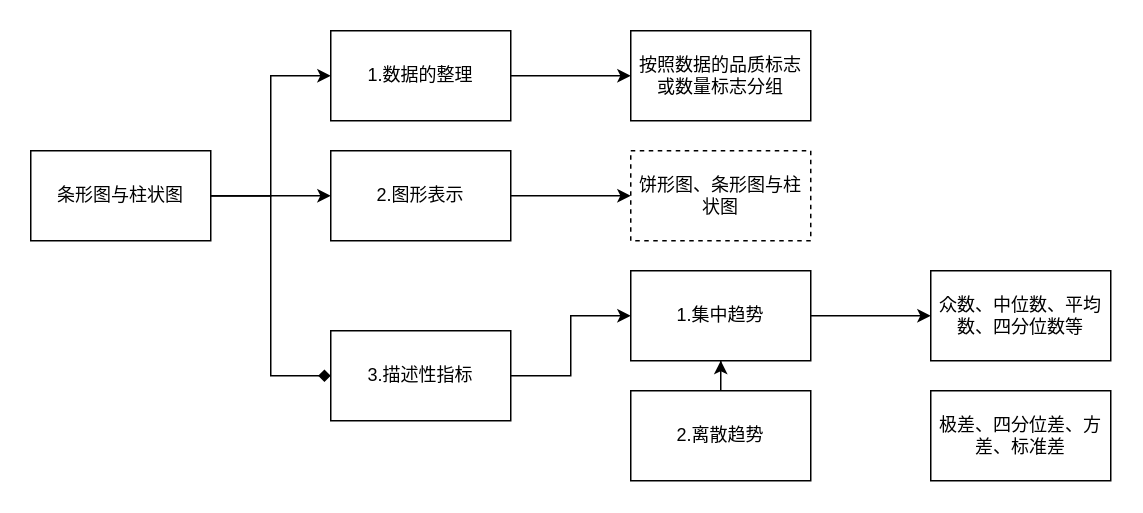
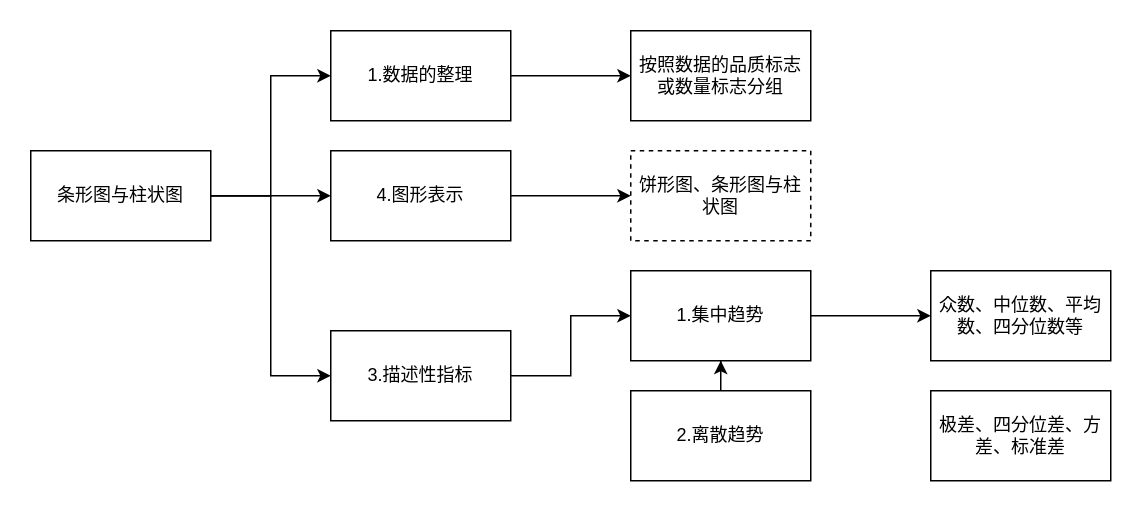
  <mxCell id="0" />
  <mxCell id="1" parent="0" />
  <mxCell id="2" value="" style="edgeStyle=orthogonalEdgeStyle;rounded=0;orthogonalLoop=1;jettySize=auto;html=1;" edge="1" parent="1" source="5" target="7"><mxGeometry relative="1" as="geometry" /></mxCell>
  <mxCell id="3" style="edgeStyle=orthogonalEdgeStyle;rounded=0;orthogonalLoop=1;jettySize=auto;html=1;entryX=0;entryY=0.5;entryDx=0;entryDy=0;" edge="1" parent="1" source="5" target="9"><mxGeometry relative="1" as="geometry" /></mxCell>
- <mxCell id="4" style="edgeStyle=orthogonalEdgeStyle;rounded=0;orthogonalLoop=1;jettySize=auto;html=1;entryX=0;entryY=0.5;entryDx=0;entryDy=0;endArrow=diamond;" edge="1" parent="1" source="5" target="11"><mxGeometry relative="1" as="geometry" /></mxCell>
+ <mxCell id="4" style="edgeStyle=orthogonalEdgeStyle;rounded=0;orthogonalLoop=1;jettySize=auto;html=1;entryX=0;entryY=0.5;entryDx=0;entryDy=0;" edge="1" parent="1" source="5" target="11"><mxGeometry relative="1" as="geometry" /></mxCell>
  <mxCell id="5" value="条形图与柱状图" style="rounded=0;whiteSpace=wrap;html=1;" vertex="1" parent="1"><mxGeometry x="20" y="100" width="120" height="60" as="geometry" /></mxCell>
  <mxCell id="6" value="" style="edgeStyle=orthogonalEdgeStyle;rounded=0;orthogonalLoop=1;jettySize=auto;html=1;" edge="1" parent="1" source="7" target="16"><mxGeometry relative="1" as="geometry" /></mxCell>
- <mxCell id="7" value="2.图形表示" style="rounded=0;whiteSpace=wrap;html=1;" vertex="1" parent="1"><mxGeometry x="220" y="100" width="120" height="60" as="geometry" /></mxCell>
+ <mxCell id="7" value="4.图形表示" style="rounded=0;whiteSpace=wrap;html=1;" vertex="1" parent="1"><mxGeometry x="220" y="100" width="120" height="60" as="geometry" /></mxCell>
  <mxCell id="8" value="" style="edgeStyle=orthogonalEdgeStyle;rounded=0;orthogonalLoop=1;jettySize=auto;html=1;" edge="1" parent="1" source="9" target="17"><mxGeometry relative="1" as="geometry" /></mxCell>
  <mxCell id="9" value="1.数据的整理" style="rounded=0;whiteSpace=wrap;html=1;" vertex="1" parent="1"><mxGeometry x="220" y="20" width="120" height="60" as="geometry" /></mxCell>
  <mxCell id="10" value="" style="edgeStyle=orthogonalEdgeStyle;rounded=0;orthogonalLoop=1;jettySize=auto;html=1;" edge="1" parent="1" source="11" target="13"><mxGeometry relative="1" as="geometry" /></mxCell>
  <mxCell id="11" value="3.描述性指标" style="rounded=0;whiteSpace=wrap;html=1;" vertex="1" parent="1"><mxGeometry x="220" y="220" width="120" height="60" as="geometry" /></mxCell>
  <mxCell id="12" value="" style="edgeStyle=orthogonalEdgeStyle;rounded=0;orthogonalLoop=1;jettySize=auto;html=1;" edge="1" parent="1" source="13" target="18"><mxGeometry relative="1" as="geometry" /></mxCell>
  <mxCell id="13" value="1.集中趋势" style="rounded=0;whiteSpace=wrap;html=1;" vertex="1" parent="1"><mxGeometry x="420" y="180" width="120" height="60" as="geometry" /></mxCell>
  <mxCell id="14" value="" style="edgeStyle=orthogonalEdgeStyle;rounded=0;orthogonalLoop=1;jettySize=auto;html=1;" edge="1" parent="1" source="15" target="13"><mxGeometry relative="1" as="geometry" /></mxCell>
  <mxCell id="15" value="2.离散趋势" style="rounded=0;whiteSpace=wrap;html=1;" vertex="1" parent="1"><mxGeometry x="420" y="260" width="120" height="60" as="geometry" /></mxCell>
  <mxCell id="16" value="饼形图、条形图与柱状图" style="rounded=0;whiteSpace=wrap;html=1;dashed=1;" vertex="1" parent="1"><mxGeometry x="420" y="100" width="120" height="60" as="geometry" /></mxCell>
  <mxCell id="17" value="按照数据的品质标志或数量标志分组" style="rounded=0;whiteSpace=wrap;html=1;" vertex="1" parent="1"><mxGeometry x="420" y="20" width="120" height="60" as="geometry" /></mxCell>
  <mxCell id="18" value="众数、中位数、平均数、四分位数等" style="rounded=0;whiteSpace=wrap;html=1;" vertex="1" parent="1"><mxGeometry x="620" y="180" width="120" height="60" as="geometry" /></mxCell>
  <mxCell id="19" value="极差、四分位差、方差、标准差" style="rounded=0;whiteSpace=wrap;html=1;" vertex="1" parent="1"><mxGeometry x="620" y="260" width="120" height="60" as="geometry" /></mxCell>
